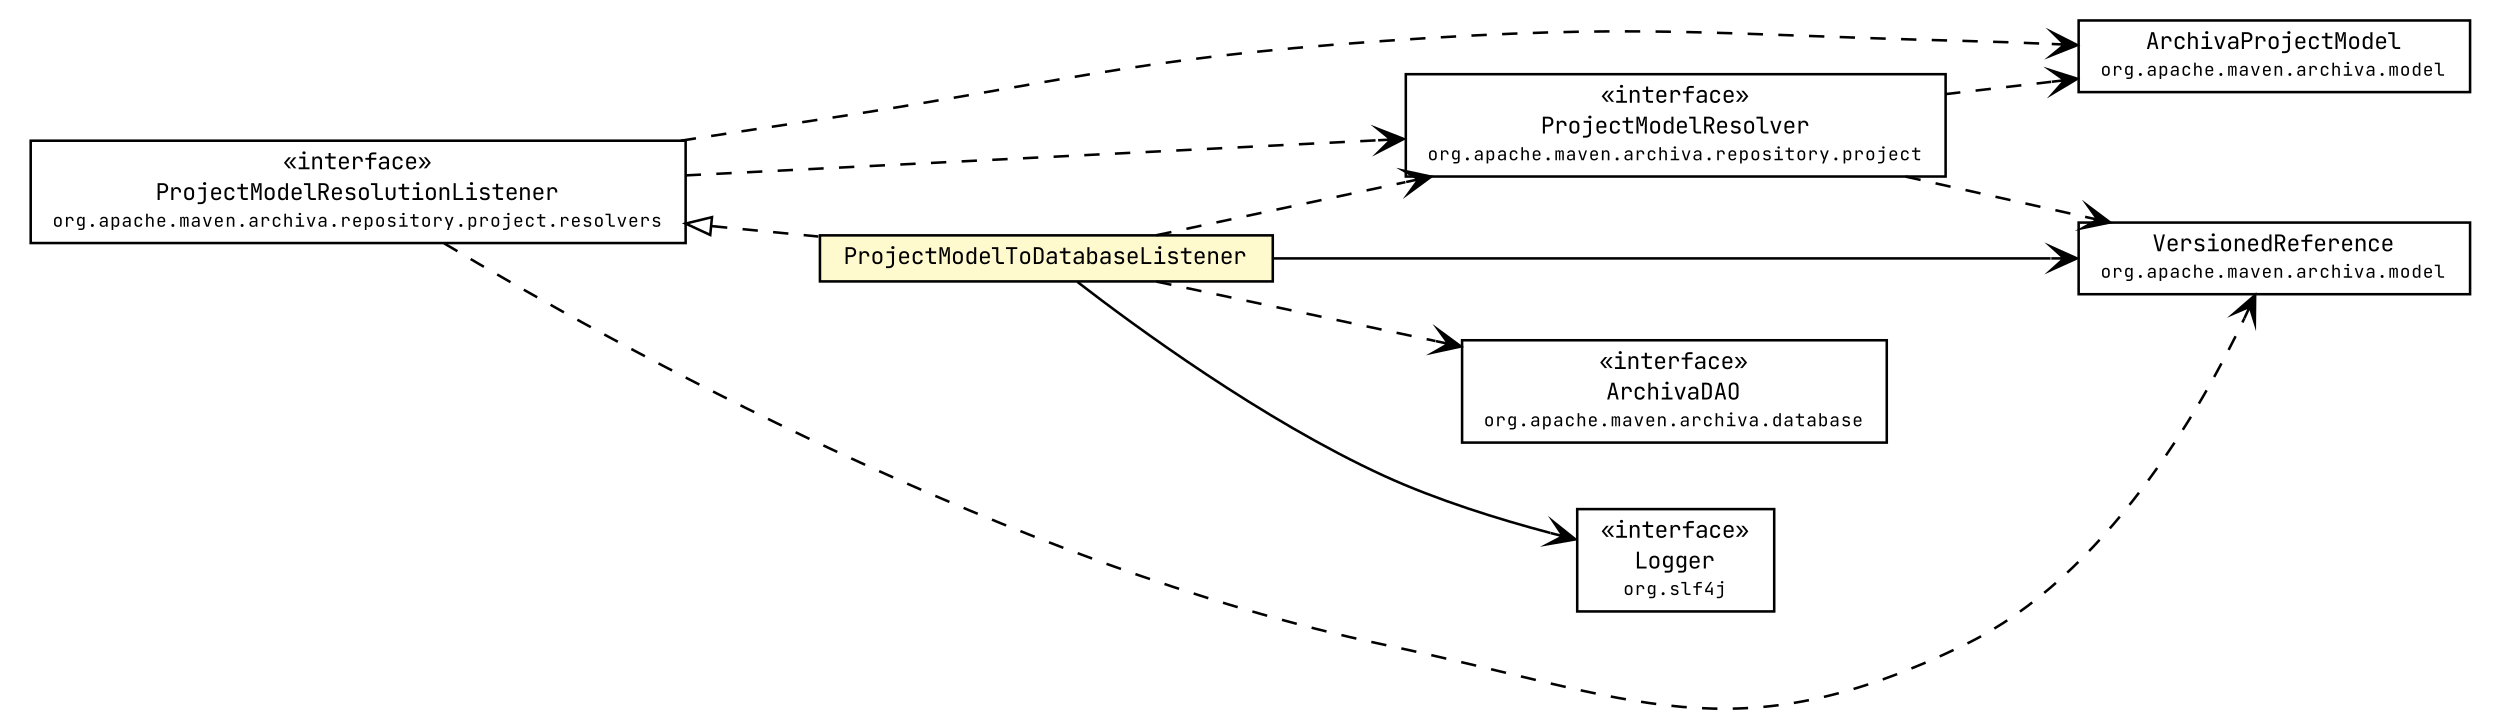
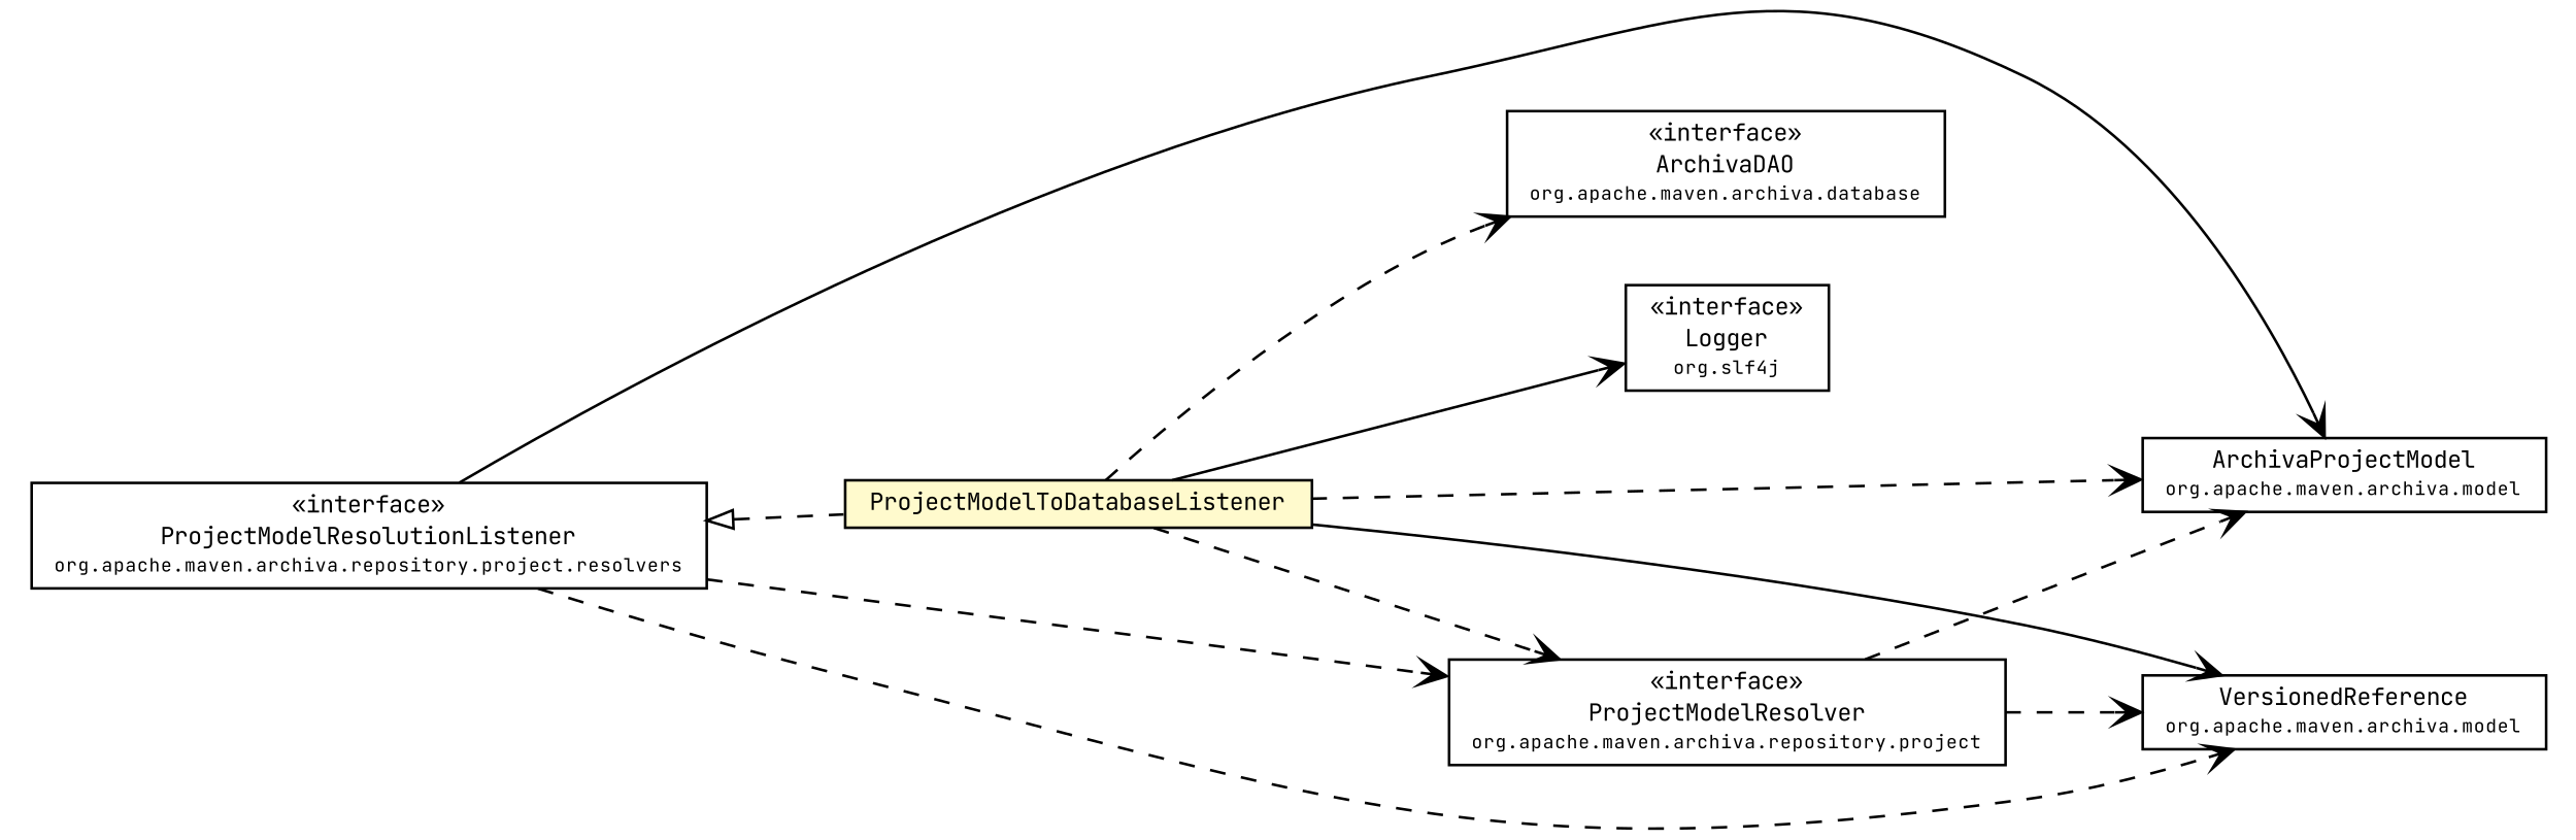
  digraph {
    fontname="JetBrains Mono"
    rankdir=LR
    node [fontcolor=black fontname="JetBrains Mono" fontsize=9.0 shape=plaintext]
    edge [arrowhead=open color=black fontcolor=black fontname="JetBrains Mono" fontsize=10.0 headport=p labelfontname=Helvetica labelfontsize=10 style=dashed tailport=p]
    n1 [label=<<table border="0" cellborder="1" cellspacing="0" cellpadding="2" port="p" href="../../repository/project/ProjectModelResolver.html"> 		<tr><td><table border="0" cellspacing="0" cellpadding="1"> 			<tr><td> &laquo;interface&raquo; </td></tr> 			<tr><td> ProjectModelResolver </td></tr> 			<tr><td><font point-size="7.0"> org.apache.maven.archiva.repository.project </font></td></tr> 		</table></td></tr> 		</table>>]
    n2 [label=<<table border="0" cellborder="1" cellspacing="0" cellpadding="2" port="p" href="http://java.sun.com/j2se/1.4.2/docs/api/org/apache/maven/archiva/model/ArchivaProjectModel.html"> 		<tr><td><table border="0" cellspacing="0" cellpadding="1"> 			<tr><td> ArchivaProjectModel </td></tr> 			<tr><td><font point-size="7.0"> org.apache.maven.archiva.model </font></td></tr> 		</table></td></tr> 		</table>>]
    n3 [label=<<table border="0" cellborder="1" cellspacing="0" cellpadding="2" port="p" href="http://java.sun.com/j2se/1.4.2/docs/api/org/apache/maven/archiva/model/VersionedReference.html"> 		<tr><td><table border="0" cellspacing="0" cellpadding="1"> 			<tr><td> VersionedReference </td></tr> 			<tr><td><font point-size="7.0"> org.apache.maven.archiva.model </font></td></tr> 		</table></td></tr> 		</table>>]
    n4 [label=<<table border="0" cellborder="1" cellspacing="0" cellpadding="2" port="p" href="../../repository/project/resolvers/ProjectModelResolutionListener.html"> 		<tr><td><table border="0" cellspacing="0" cellpadding="1"> 			<tr><td> &laquo;interface&raquo; </td></tr> 			<tr><td> ProjectModelResolutionListener </td></tr> 			<tr><td><font point-size="7.0"> org.apache.maven.archiva.repository.project.resolvers </font></td></tr> 		</table></td></tr> 		</table>>]
    n5 [label=<<table border="0" cellborder="1" cellspacing="0" cellpadding="2" port="p" bgcolor="lemonChiffon" href="./ProjectModelToDatabaseListener.html"> 		<tr><td><table border="0" cellspacing="0" cellpadding="1"> 			<tr><td> ProjectModelToDatabaseListener </td></tr> 		</table></td></tr> 		</table>>]
    n6 [label=<<table border="0" cellborder="1" cellspacing="0" cellpadding="2" port="p" href="../ArchivaDAO.html"> 		<tr><td><table border="0" cellspacing="0" cellpadding="1"> 			<tr><td> &laquo;interface&raquo; </td></tr> 			<tr><td> ArchivaDAO </td></tr> 			<tr><td><font point-size="7.0"> org.apache.maven.archiva.database </font></td></tr> 		</table></td></tr> 		</table>>]
    n7 [label=<<table border="0" cellborder="1" cellspacing="0" cellpadding="2" port="p" href="http://java.sun.com/j2se/1.4.2/docs/api/org/slf4j/Logger.html"> 		<tr><td><table border="0" cellspacing="0" cellpadding="1"> 			<tr><td> &laquo;interface&raquo; </td></tr> 			<tr><td> Logger </td></tr> 			<tr><td><font point-size="7.0"> org.slf4j </font></td></tr> 		</table></td></tr> 		</table>>]
    n1 -> n2
    n1 -> n3
    n4 -> n1
-   n4 -> n2
+   n4 -> n2 [style=solid]
    n4 -> n3
    n4 -> n5 [arrowtail=empty dir=back fontsize=10 arrowhead="" color="" fontcolor=""]
    n5 -> n1
+   n5 -> n2
    n5 -> n3 [style=solid]
    n5 -> n6
    n5 -> n7 [style=""]
  }
